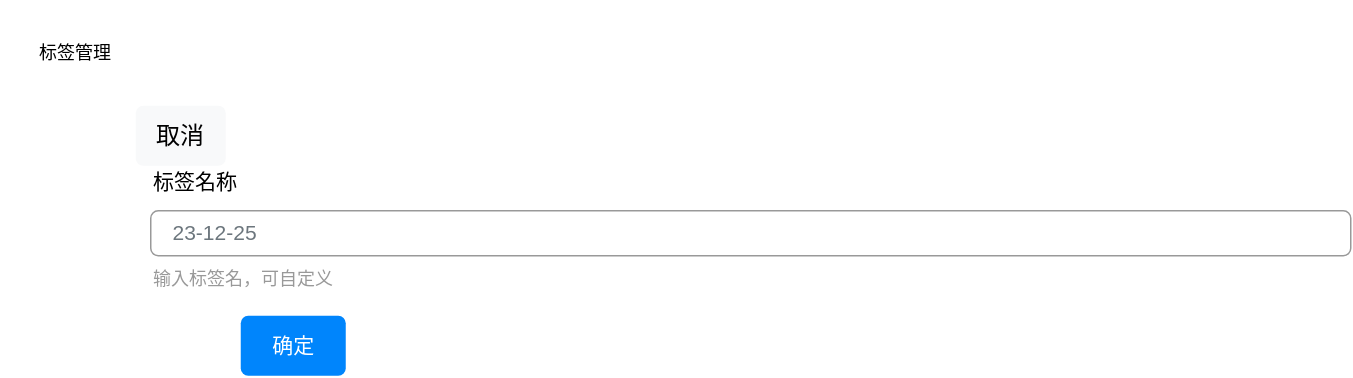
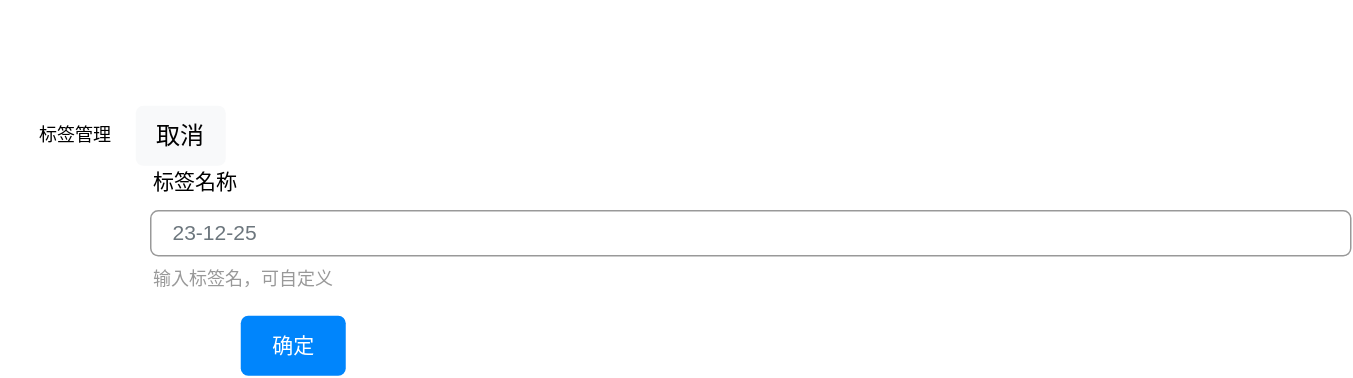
  <mxCell id="0" />
  <mxCell id="1" parent="0" />
- <mxCell id="2" value="标签管理" style="text;html=1;strokeColor=none;fillColor=none;align=center;verticalAlign=middle;whiteSpace=wrap;rounded=0;" vertex="1" parent="1"><mxGeometry x="20" y="20" width="60" height="30" as="geometry" /></mxCell>
+ <mxCell id="2" value="标签管理" style="text;html=1;strokeColor=none;fillColor=none;align=center;verticalAlign=middle;whiteSpace=wrap;rounded=0;" vertex="1" parent="1"><mxGeometry x="20" y="75" width="60" height="30" as="geometry" /></mxCell>
  <mxCell id="3" value="标签名称" style="fillColor=none;strokeColor=none;align=left;fontSize=14;" vertex="1" parent="1"><mxGeometry width="260" height="40" relative="1" as="geometry"><mxPoint x="100" y="100" as="offset" /></mxGeometry></mxCell>
  <mxCell id="4" value="23-12-25" style="html=1;shadow=0;dashed=0;shape=mxgraph.bootstrap.rrect;rSize=5;fillColor=none;strokeColor=#999999;align=left;spacing=15;fontSize=14;fontColor=#6C767D;" vertex="1" parent="1"><mxGeometry width="800" height="30" relative="1" as="geometry"><mxPoint x="100" y="140" as="offset" /></mxGeometry></mxCell>
  <mxCell id="5" value="输入标签名，可自定义" style="fillColor=none;strokeColor=none;align=left;spacing=2;fontSize=12;fontColor=#999999;" vertex="1" parent="1"><mxGeometry width="260" height="30" relative="1" as="geometry"><mxPoint x="100" y="170" as="offset" /></mxGeometry></mxCell>
  <mxCell id="6" value="确定" style="html=1;shadow=0;dashed=0;shape=mxgraph.bootstrap.rrect;rSize=5;fillColor=#0085FC;strokeColor=none;align=center;fontSize=14;fontColor=#FFFFFF;" vertex="1" parent="1"><mxGeometry width="70" height="40" relative="1" as="geometry"><mxPoint x="160" y="210" as="offset" /></mxGeometry></mxCell>
  <mxCell id="7" value="取消" style="html=1;shadow=0;dashed=0;shape=mxgraph.bootstrap.rrect;rSize=5;strokeColor=none;strokeWidth=1;fillColor=#F8F9FA;fontColor=#000000;whiteSpace=wrap;align=center;verticalAlign=middle;spacingLeft=0;fontStyle=0;fontSize=16;spacing=5;" vertex="1" parent="1"><mxGeometry x="90" y="70" width="60" height="40" as="geometry" /></mxCell>
  <mxCell id="8" style="edgeStyle=orthogonalEdgeStyle;rounded=0;orthogonalLoop=1;jettySize=auto;html=1;exitX=0.5;exitY=1;exitDx=0;exitDy=0;" edge="1" parent="1" source="2" target="2"><mxGeometry relative="1" as="geometry" /></mxCell>
